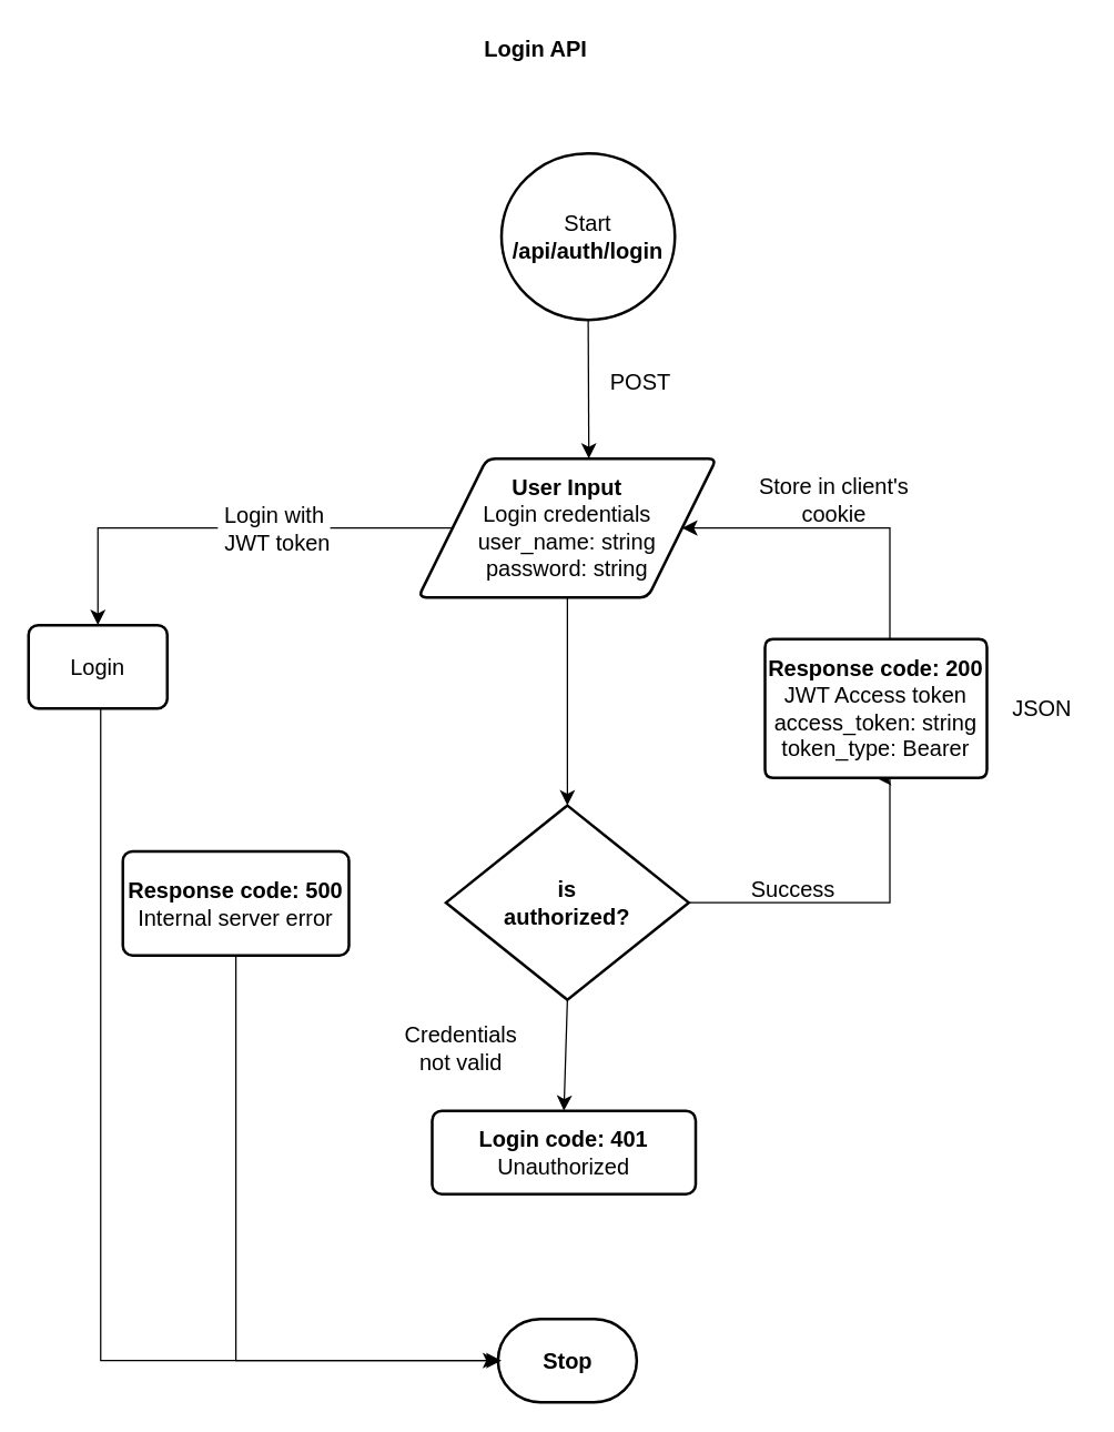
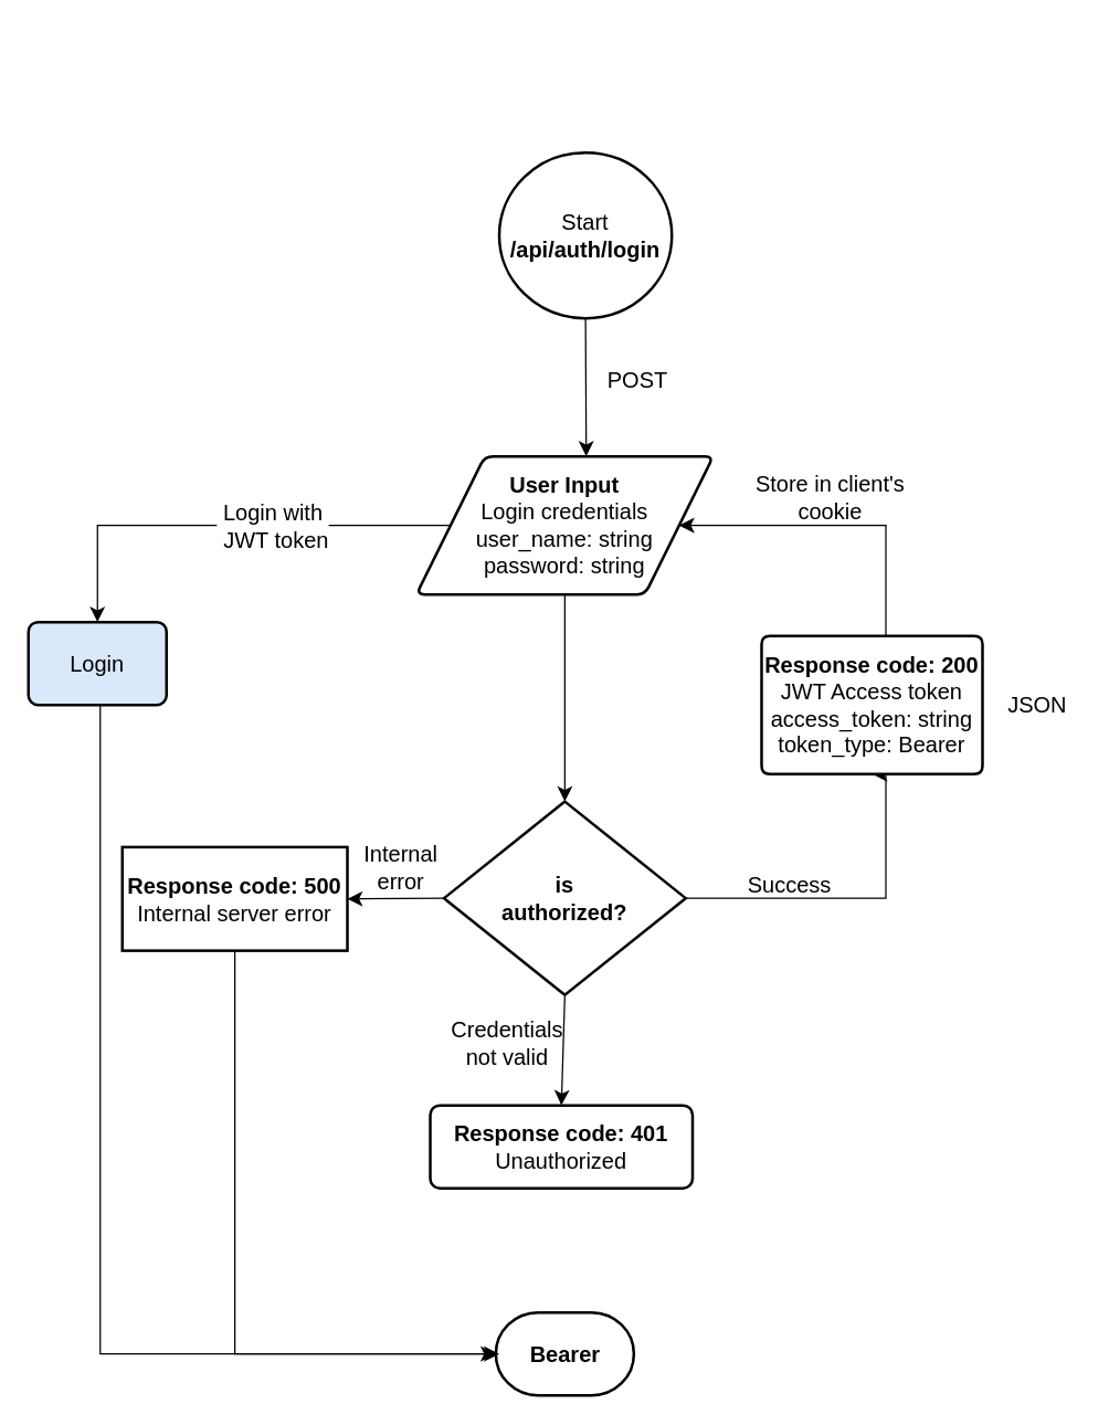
  <mxCell id="0" />
  <mxCell id="1" parent="0" />
  <mxCell id="2" value="Start&lt;br&gt;&lt;b&gt;/api/auth/login&lt;/b&gt;" style="strokeWidth=2;html=1;shape=mxgraph.flowchart.start_2;whiteSpace=wrap;fontSize=16;" parent="1" vertex="1"><mxGeometry x="361" y="110" width="125" height="120" as="geometry" /></mxCell>
  <mxCell id="3" value="&lt;b&gt;User&lt;/b&gt; &lt;b&gt;Input&lt;br&gt;&lt;/b&gt;Login credentials&lt;br&gt;user_name: string&lt;br&gt;password: string" style="shape=parallelogram;html=1;strokeWidth=2;perimeter=parallelogramPerimeter;whiteSpace=wrap;rounded=1;arcSize=12;size=0.23;fontSize=16;" parent="1" vertex="1"><mxGeometry x="301" y="330" width="215" height="100" as="geometry" /></mxCell>
- <mxCell id="4" value="&lt;b&gt;Login API&lt;/b&gt;" style="text;html=1;strokeColor=none;fillColor=none;align=center;verticalAlign=middle;whiteSpace=wrap;rounded=0;fontSize=16;" parent="1" vertex="1"><mxGeometry x="296" y="20" width="180" height="30" as="geometry" /></mxCell>
  <mxCell id="5" value="" style="endArrow=classic;html=1;rounded=0;fontSize=12;startSize=8;endSize=8;curved=1;exitX=0.5;exitY=1;exitDx=0;exitDy=0;exitPerimeter=0;" parent="1" source="2" edge="1"><mxGeometry width="50" height="50" relative="1" as="geometry"><mxPoint x="486" y="370" as="sourcePoint" /><mxPoint x="424" y="330" as="targetPoint" /></mxGeometry></mxCell>
  <mxCell id="6" value="&lt;b&gt;is&lt;br&gt;authorized?&lt;/b&gt;" style="strokeWidth=2;html=1;shape=mxgraph.flowchart.decision;whiteSpace=wrap;fontSize=16;" parent="1" vertex="1"><mxGeometry x="321" y="580" width="175" height="140" as="geometry" /></mxCell>
  <mxCell id="7" value="" style="endArrow=classic;html=1;rounded=0;fontSize=12;startSize=8;endSize=8;curved=1;entryX=0.5;entryY=0;entryDx=0;entryDy=0;entryPerimeter=0;exitX=0.5;exitY=1;exitDx=0;exitDy=0;" parent="1" source="3" target="6" edge="1"><mxGeometry width="50" height="50" relative="1" as="geometry"><mxPoint x="411" y="440" as="sourcePoint" /><mxPoint x="391" y="370" as="targetPoint" /></mxGeometry></mxCell>
  <mxCell id="8" value="" style="endArrow=classic;html=1;rounded=0;fontSize=12;startSize=8;endSize=8;exitX=1;exitY=0.5;exitDx=0;exitDy=0;exitPerimeter=0;edgeStyle=elbowEdgeStyle;entryX=0.5;entryY=1;entryDx=0;entryDy=0;" parent="1" source="6" target="10" edge="1"><mxGeometry width="50" height="50" relative="1" as="geometry"><mxPoint x="341" y="420" as="sourcePoint" /><mxPoint x="641" y="590" as="targetPoint" /><Array as="points"><mxPoint x="641" y="600" /></Array></mxGeometry></mxCell>
  <mxCell id="9" value="" style="endArrow=classic;html=1;rounded=0;fontSize=12;startSize=8;endSize=8;exitX=0.5;exitY=0;exitDx=0;exitDy=0;entryX=1;entryY=0.5;entryDx=0;entryDy=0;edgeStyle=orthogonalEdgeStyle;" parent="1" source="10" target="3" edge="1"><mxGeometry width="50" height="50" relative="1" as="geometry"><mxPoint x="631" y="460" as="sourcePoint" /><mxPoint x="411" y="370" as="targetPoint" /><Array as="points"><mxPoint x="641" y="380" /></Array></mxGeometry></mxCell>
  <mxCell id="10" value="&lt;b&gt;Response code: 200&lt;/b&gt;&lt;br&gt;JWT Access token&lt;br&gt;access_token: string&lt;br&gt;token_type: Bearer" style="shape=parallelogram;html=1;strokeWidth=2;perimeter=parallelogramPerimeter;whiteSpace=wrap;rounded=1;arcSize=12;size=0;fontSize=16;" parent="1" vertex="1"><mxGeometry x="551" y="460" width="160" height="100" as="geometry" /></mxCell>
  <mxCell id="11" value="Success" style="text;html=1;align=center;verticalAlign=middle;resizable=0;points=[];autosize=1;strokeColor=none;fillColor=none;fontSize=16;" parent="1" vertex="1"><mxGeometry x="531" y="625" width="80" height="30" as="geometry" /></mxCell>
  <mxCell id="12" value="POST" style="text;html=1;align=center;verticalAlign=middle;resizable=0;points=[];autosize=1;strokeColor=none;fillColor=none;fontSize=16;" parent="1" vertex="1"><mxGeometry x="426" y="260" width="70" height="30" as="geometry" /></mxCell>
- <mxCell id="13" value="Login" style="rounded=1;whiteSpace=wrap;html=1;absoluteArcSize=1;arcSize=14;strokeWidth=2;fontSize=16;" parent="1" vertex="1"><mxGeometry x="20" y="450" width="100" height="60" as="geometry" /></mxCell>
+ <mxCell id="13" value="Login" style="rounded=1;whiteSpace=wrap;html=1;absoluteArcSize=1;arcSize=14;strokeWidth=2;fontSize=16;fillColor=#dae8fc;" parent="1" vertex="1"><mxGeometry x="20" y="450" width="100" height="60" as="geometry" /></mxCell>
  <mxCell id="14" value="" style="endArrow=classic;html=1;rounded=0;fontSize=12;startSize=8;endSize=8;exitX=0;exitY=0.5;exitDx=0;exitDy=0;entryX=0.5;entryY=0;entryDx=0;entryDy=0;edgeStyle=orthogonalEdgeStyle;" parent="1" source="3" target="13" edge="1"><mxGeometry width="50" height="50" relative="1" as="geometry"><mxPoint x="311" y="670" as="sourcePoint" /><mxPoint x="361" y="620" as="targetPoint" /></mxGeometry></mxCell>
  <mxCell id="15" value="Login with&lt;br&gt;&amp;nbsp;JWT token" style="edgeLabel;html=1;align=center;verticalAlign=middle;resizable=0;points=[];fontSize=16;" parent="14" vertex="1" connectable="0"><mxGeometry x="-0.014" y="1" relative="1" as="geometry"><mxPoint x="32" y="-1" as="offset" /></mxGeometry></mxCell>
- <mxCell id="16" value="&lt;b&gt;Login code: 401&lt;/b&gt;&lt;br&gt;Unauthorized" style="rounded=1;whiteSpace=wrap;html=1;absoluteArcSize=1;arcSize=14;strokeWidth=2;fontSize=16;" parent="1" vertex="1"><mxGeometry x="311" y="800" width="190" height="60" as="geometry" /></mxCell>
+ <mxCell id="16" value="&lt;b&gt;Response code: 401&lt;/b&gt;&lt;br&gt;Unauthorized" style="rounded=1;whiteSpace=wrap;html=1;absoluteArcSize=1;arcSize=14;strokeWidth=2;fontSize=16;" parent="1" vertex="1"><mxGeometry x="311" y="800" width="190" height="60" as="geometry" /></mxCell>
  <mxCell id="17" value="" style="endArrow=classic;html=1;rounded=0;fontSize=12;startSize=8;endSize=8;curved=1;exitX=0.5;exitY=1;exitDx=0;exitDy=0;exitPerimeter=0;entryX=0.5;entryY=0;entryDx=0;entryDy=0;" parent="1" source="6" target="16" edge="1"><mxGeometry width="50" height="50" relative="1" as="geometry"><mxPoint x="381" y="620" as="sourcePoint" /><mxPoint x="431" y="570" as="targetPoint" /></mxGeometry></mxCell>
- <mxCell id="18" value="&lt;b&gt;Response code: 500&lt;/b&gt;&lt;br&gt;Internal server error" style="rounded=1;whiteSpace=wrap;html=1;absoluteArcSize=1;arcSize=14;strokeWidth=2;fontSize=16;" parent="1" vertex="1"><mxGeometry x="88" y="613" width="163" height="75" as="geometry" /></mxCell>
- <mxCell id="19" value="&lt;b&gt;Stop&lt;/b&gt;" style="strokeWidth=2;html=1;shape=mxgraph.flowchart.terminator;whiteSpace=wrap;fontSize=16;" parent="1" vertex="1"><mxGeometry x="358.5" y="950" width="100" height="60" as="geometry" /></mxCell>
+ <mxCell id="18" value="&lt;b&gt;Response code: 500&lt;/b&gt;&lt;br&gt;Internal server error" style="whiteSpace=wrap;html=1;absoluteArcSize=1;arcSize=14;strokeWidth=2;fontSize=16;rounded=0;" parent="1" vertex="1"><mxGeometry x="88" y="613" width="163" height="75" as="geometry" /></mxCell>
+ <mxCell id="19" value="&lt;b&gt;Bearer&lt;/b&gt;" style="strokeWidth=2;html=1;shape=mxgraph.flowchart.terminator;whiteSpace=wrap;fontSize=16;" parent="1" vertex="1"><mxGeometry x="358.5" y="950" width="100" height="60" as="geometry" /></mxCell>
+ <mxCell id="20" value="" style="endArrow=classic;html=1;rounded=0;fontSize=12;startSize=8;endSize=8;curved=1;exitX=0;exitY=0.5;exitDx=0;exitDy=0;exitPerimeter=0;entryX=1;entryY=0.5;entryDx=0;entryDy=0;" parent="1" source="6" target="18" edge="1"><mxGeometry width="50" height="50" relative="1" as="geometry"><mxPoint x="361" y="820" as="sourcePoint" /><mxPoint x="411" y="770" as="targetPoint" /></mxGeometry></mxCell>
  <mxCell id="21" value="" style="endArrow=classic;html=1;rounded=0;fontSize=12;startSize=8;endSize=8;exitX=0.5;exitY=1;exitDx=0;exitDy=0;entryX=0;entryY=0.5;entryDx=0;entryDy=0;entryPerimeter=0;edgeStyle=orthogonalEdgeStyle;" parent="1" source="18" target="19" edge="1"><mxGeometry width="50" height="50" relative="1" as="geometry"><mxPoint x="361" y="820" as="sourcePoint" /><mxPoint x="411" y="770" as="targetPoint" /></mxGeometry></mxCell>
- <mxCell id="22" value="Credentials not valid" style="text;html=1;strokeColor=none;fillColor=none;align=center;verticalAlign=middle;whiteSpace=wrap;rounded=0;fontSize=16;" parent="1" vertex="1"><mxGeometry x="297" y="740" width="70" height="30" as="geometry" /></mxCell>
+ <mxCell id="22" value="Credentials not valid" style="text;html=1;strokeColor=none;fillColor=none;align=center;verticalAlign=middle;whiteSpace=wrap;rounded=0;fontSize=16;" parent="1" vertex="1"><mxGeometry x="332" y="740" width="70" height="30" as="geometry" /></mxCell>
  <mxCell id="23" style="edgeStyle=elbowEdgeStyle;rounded=0;orthogonalLoop=1;jettySize=auto;html=1;fontSize=12;startSize=8;endSize=8;exitX=0.5;exitY=1;exitDx=0;exitDy=0;" parent="1" source="13" edge="1"><mxGeometry relative="1" as="geometry"><mxPoint x="72" y="500" as="sourcePoint" /><mxPoint x="361" y="980" as="targetPoint" /><Array as="points"><mxPoint x="72" y="980" /><mxPoint x="72" y="780" /></Array></mxGeometry></mxCell>
+ <mxCell id="24" value="Internal error" style="text;html=1;strokeColor=none;fillColor=none;align=center;verticalAlign=middle;whiteSpace=wrap;rounded=0;fontSize=16;" parent="1" vertex="1"><mxGeometry x="260" y="613" width="60" height="30" as="geometry" /></mxCell>
  <mxCell id="25" value="Store in client's cookie" style="text;html=1;strokeColor=none;fillColor=none;align=center;verticalAlign=middle;whiteSpace=wrap;rounded=0;fontSize=16;" parent="1" vertex="1"><mxGeometry x="541" y="340" width="120" height="40" as="geometry" /></mxCell>
  <mxCell id="26" value="JSON" style="text;html=1;strokeColor=none;fillColor=none;align=center;verticalAlign=middle;whiteSpace=wrap;rounded=0;fontSize=16;" parent="1" vertex="1"><mxGeometry x="721" y="495" width="60" height="30" as="geometry" /></mxCell>
